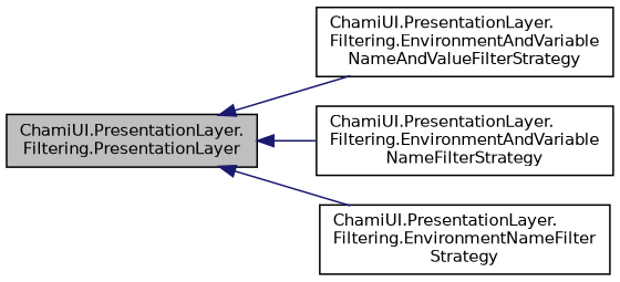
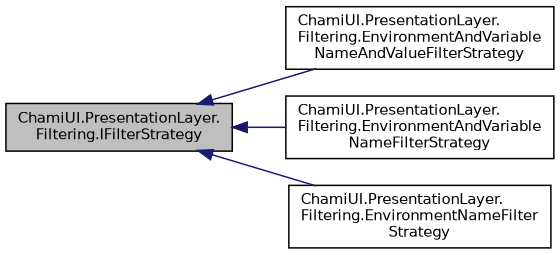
  digraph {
    rankdir=LR
    node [color=black fillcolor=white fontname=Helvetica fontsize=10 shape=record style=filled]
    edge [color=midnightblue dir=back fontname=Helvetica fontsize=10 labelfontname=Helvetica labelfontsize=10 style=solid]
-   n1 [fillcolor=grey75 fontcolor=black height=0.2 label="ChamiUI.PresentationLayer.\lFiltering.PresentationLayer" width=0.4]
+   n1 [fillcolor=grey75 fontcolor=black height=0.2 label="ChamiUI.PresentationLayer.\lFiltering.IFilterStrategy" width=0.4]
    n2 [height=0.2 label="ChamiUI.PresentationLayer.\lFiltering.EnvironmentAndVariable\lNameAndValueFilterStrategy" width=0.4]
    n3 [height=0.2 label="ChamiUI.PresentationLayer.\lFiltering.EnvironmentAndVariable\lNameFilterStrategy" width=0.4]
    n4 [height=0.2 label="ChamiUI.PresentationLayer.\lFiltering.EnvironmentNameFilter\lStrategy" width=0.4]
    n1 -> n2
    n1 -> n3
    n1 -> n4
  }
